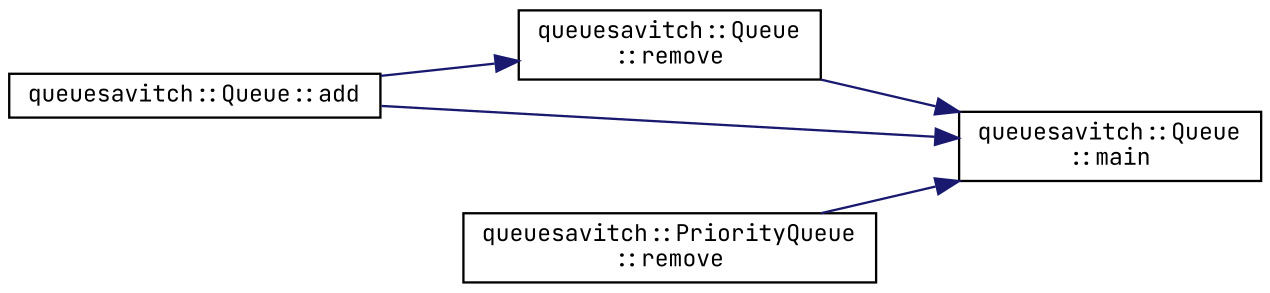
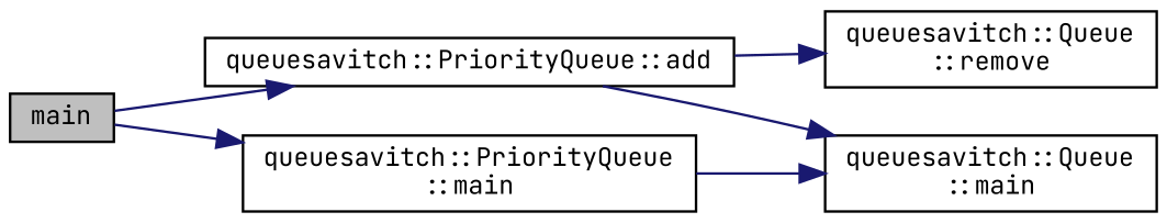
  digraph {
    fontname="JetBrains Mono"
    rankdir=LR
    node [color=black fillcolor=white fontname="JetBrains Mono" fontsize=10 shape=record style=filled]
    edge [color=midnightblue fontname="JetBrains Mono" fontsize=10 labelfontname=Helvetica labelfontsize=10 style=solid]
-   n2 [height=0.2 label="queuesavitch::Queue::add" width=0.4]
-   n3 [height=0.2 label="queuesavitch::PriorityQueue\l::remove" width=0.4]
+   n1 [fillcolor=grey75 fontcolor=black height=0.2 label=main width=0.4]
+   n2 [height=0.2 label="queuesavitch::PriorityQueue::add" width=0.4]
+   n3 [height=0.2 label="queuesavitch::PriorityQueue\l::main" width=0.4]
    n4 [height=0.2 label="queuesavitch::Queue\l::remove" width=0.4]
    n5 [height=0.2 label="queuesavitch::Queue\l::main" width=0.4]
+   n1 -> n2
+   n1 -> n3
    n2 -> n4
    n2 -> n5
    n3 -> n5
-   n4 -> n5
  }
